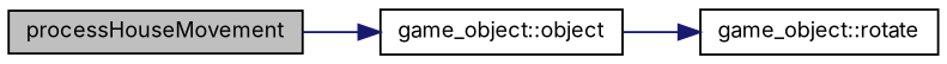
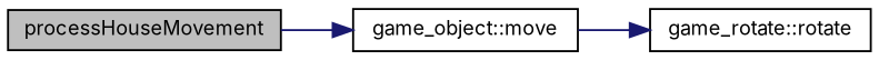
  digraph {
    fontname=Inter
    rankdir=LR
    node [color=black fillcolor=white fontname=Inter fontsize=10 shape=record style=filled]
    edge [color=midnightblue fontname=Inter fontsize=10 labelfontname=Helvetica labelfontsize=10 style=solid]
    n1 [fillcolor=grey75 fontcolor=black height=0.2 label=processHouseMovement width=0.4]
-   n2 [height=0.2 label="game_object::object" width=0.4]
-   n3 [height=0.2 label="game_object::rotate" width=0.4]
+   n2 [height=0.2 label="game_object::move" width=0.4]
+   n3 [height=0.2 label="game_rotate::rotate" width=0.4]
    n1 -> n2
    n2 -> n3
  }
